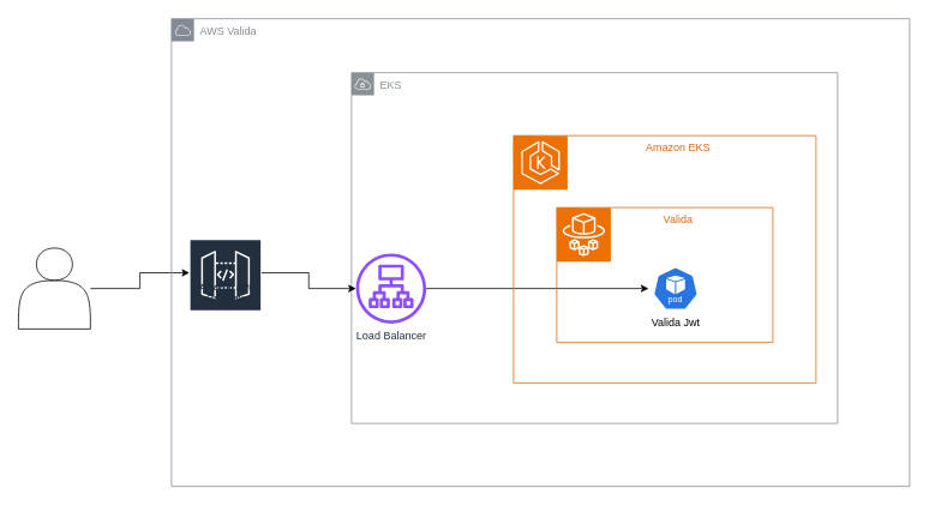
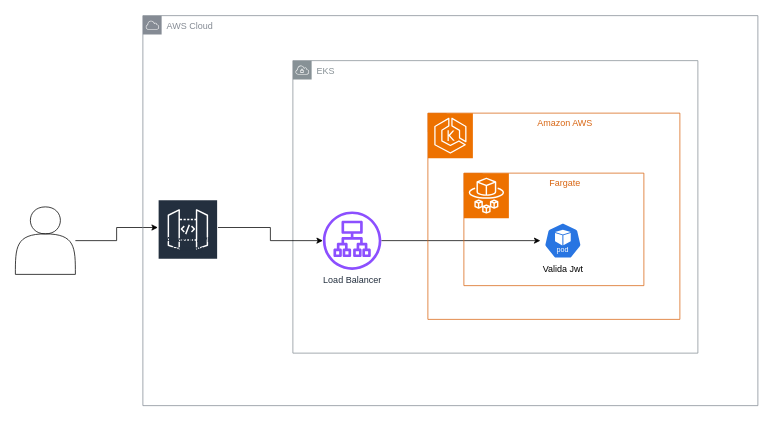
  <mxCell id="0" />
  <mxCell id="1" parent="0" />
  <mxCell id="2" value="EKS" style="sketch=0;outlineConnect=0;gradientColor=none;html=1;whiteSpace=wrap;fontSize=12;fontStyle=0;shape=mxgraph.aws4.group;grIcon=mxgraph.aws4.group_vpc;strokeColor=#879196;fillColor=none;verticalAlign=top;align=left;spacingLeft=30;fontColor=#879196;dashed=0;" vertex="1" parent="1"><mxGeometry x="390" y="80" width="540" height="390" as="geometry" /></mxCell>
  <mxCell id="3" style="edgeStyle=orthogonalEdgeStyle;rounded=0;orthogonalLoop=1;jettySize=auto;html=1;" edge="1" parent="1" source="4" target="8"><mxGeometry relative="1" as="geometry"><mxPoint x="270" y="320" as="targetPoint" /></mxGeometry></mxCell>
  <mxCell id="4" value="Amazon API Gateway" style="sketch=0;outlineConnect=0;fontColor=#232F3E;gradientColor=none;strokeColor=#ffffff;fillColor=#232F3E;dashed=0;verticalLabelPosition=middle;verticalAlign=bottom;align=center;html=1;whiteSpace=wrap;fontSize=10;fontStyle=1;spacing=3;shape=mxgraph.aws4.productIcon;prIcon=mxgraph.aws4.api_gateway;" parent="1" vertex="1"><mxGeometry x="210" y="265" width="80" height="75" as="geometry" /></mxCell>
  <mxCell id="5" style="edgeStyle=orthogonalEdgeStyle;rounded=0;orthogonalLoop=1;jettySize=auto;html=1;" edge="1" parent="1" source="6" target="4"><mxGeometry relative="1" as="geometry" /></mxCell>
  <mxCell id="6" value="" style="shape=actor;whiteSpace=wrap;html=1;" vertex="1" parent="1"><mxGeometry x="20" y="275" width="80" height="90" as="geometry" /></mxCell>
  <mxCell id="7" style="edgeStyle=orthogonalEdgeStyle;rounded=0;orthogonalLoop=1;jettySize=auto;html=1;" edge="1" parent="1" source="8" target="13"><mxGeometry relative="1" as="geometry" /></mxCell>
- <mxCell id="8" value="Load Balancer" style="sketch=0;outlineConnect=0;fontColor=#232F3E;gradientColor=none;fillColor=#8C4FFF;strokeColor=none;dashed=0;verticalLabelPosition=bottom;verticalAlign=top;align=center;html=1;fontSize=12;fontStyle=0;aspect=fixed;pointerEvents=1;shape=mxgraph.aws4.application_load_balancer;" vertex="1" parent="1"><mxGeometry x="395" y="281" width="78" height="78" as="geometry" /></mxCell>
- <mxCell id="9" value="Amazon EKS" style="points=[[0,0],[0.25,0],[0.5,0],[0.75,0],[1,0],[1,0.25],[1,0.5],[1,0.75],[1,1],[0.75,1],[0.5,1],[0.25,1],[0,1],[0,0.75],[0,0.5],[0,0.25]];outlineConnect=0;gradientColor=none;html=1;whiteSpace=wrap;fontSize=12;fontStyle=0;container=1;pointerEvents=0;collapsible=0;recursiveResize=0;shape=mxgraph.aws4.group;grIcon=mxgraph.aws4.group_ec2_instance_contents;strokeColor=#D86613;fillColor=none;verticalAlign=top;align=center;spacingLeft=30;fontColor=#D86613;dashed=0;" vertex="1" parent="1"><mxGeometry x="570" y="150" width="336" height="275" as="geometry" /></mxCell>
+ <mxCell id="8" value="Load Balancer" style="sketch=0;outlineConnect=0;fontColor=#232F3E;gradientColor=none;fillColor=#8C4FFF;strokeColor=none;dashed=0;verticalLabelPosition=bottom;verticalAlign=top;align=center;html=1;fontSize=12;fontStyle=0;aspect=fixed;pointerEvents=1;shape=mxgraph.aws4.application_load_balancer;" vertex="1" parent="1"><mxGeometry x="430" y="281" width="78" height="78" as="geometry" /></mxCell>
+ <mxCell id="9" value="Amazon AWS" style="points=[[0,0],[0.25,0],[0.5,0],[0.75,0],[1,0],[1,0.25],[1,0.5],[1,0.75],[1,1],[0.75,1],[0.5,1],[0.25,1],[0,1],[0,0.75],[0,0.5],[0,0.25]];outlineConnect=0;gradientColor=none;html=1;whiteSpace=wrap;fontSize=12;fontStyle=0;container=1;pointerEvents=0;collapsible=0;recursiveResize=0;shape=mxgraph.aws4.group;grIcon=mxgraph.aws4.group_ec2_instance_contents;strokeColor=#D86613;fillColor=none;verticalAlign=top;align=center;spacingLeft=30;fontColor=#D86613;dashed=0;" vertex="1" parent="1"><mxGeometry x="570" y="150" width="336" height="275" as="geometry" /></mxCell>
  <mxCell id="10" value="" style="sketch=0;points=[[0,0,0],[0.25,0,0],[0.5,0,0],[0.75,0,0],[1,0,0],[0,1,0],[0.25,1,0],[0.5,1,0],[0.75,1,0],[1,1,0],[0,0.25,0],[0,0.5,0],[0,0.75,0],[1,0.25,0],[1,0.5,0],[1,0.75,0]];outlineConnect=0;fontColor=#232F3E;fillColor=#ED7100;strokeColor=#ffffff;dashed=0;verticalLabelPosition=bottom;verticalAlign=top;align=center;html=1;fontSize=12;fontStyle=0;aspect=fixed;shape=mxgraph.aws4.resourceIcon;resIcon=mxgraph.aws4.eks;" vertex="1" parent="9"><mxGeometry width="60" height="60" as="geometry" /></mxCell>
- <mxCell id="11" value="Valida" style="points=[[0,0],[0.25,0],[0.5,0],[0.75,0],[1,0],[1,0.25],[1,0.5],[1,0.75],[1,1],[0.75,1],[0.5,1],[0.25,1],[0,1],[0,0.75],[0,0.5],[0,0.25]];outlineConnect=0;gradientColor=none;html=1;whiteSpace=wrap;fontSize=12;fontStyle=0;container=1;pointerEvents=0;collapsible=0;recursiveResize=0;shape=mxgraph.aws4.group;grIcon=mxgraph.aws4.group_ec2_instance_contents;strokeColor=#D86613;fillColor=none;verticalAlign=top;align=center;spacingLeft=30;fontColor=#D86613;dashed=0;" vertex="1" parent="9"><mxGeometry x="48" y="80" width="240" height="150" as="geometry" /></mxCell>
+ <mxCell id="11" value="Fargate" style="points=[[0,0],[0.25,0],[0.5,0],[0.75,0],[1,0],[1,0.25],[1,0.5],[1,0.75],[1,1],[0.75,1],[0.5,1],[0.25,1],[0,1],[0,0.75],[0,0.5],[0,0.25]];outlineConnect=0;gradientColor=none;html=1;whiteSpace=wrap;fontSize=12;fontStyle=0;container=1;pointerEvents=0;collapsible=0;recursiveResize=0;shape=mxgraph.aws4.group;grIcon=mxgraph.aws4.group_ec2_instance_contents;strokeColor=#D86613;fillColor=none;verticalAlign=top;align=center;spacingLeft=30;fontColor=#D86613;dashed=0;" vertex="1" parent="9"><mxGeometry x="48" y="80" width="240" height="150" as="geometry" /></mxCell>
  <mxCell id="12" value="" style="sketch=0;points=[[0,0,0],[0.25,0,0],[0.5,0,0],[0.75,0,0],[1,0,0],[0,1,0],[0.25,1,0],[0.5,1,0],[0.75,1,0],[1,1,0],[0,0.25,0],[0,0.5,0],[0,0.75,0],[1,0.25,0],[1,0.5,0],[1,0.75,0]];outlineConnect=0;fontColor=#232F3E;fillColor=#ED7100;strokeColor=#ffffff;dashed=0;verticalLabelPosition=bottom;verticalAlign=top;align=center;html=1;fontSize=12;fontStyle=0;aspect=fixed;shape=mxgraph.aws4.resourceIcon;resIcon=mxgraph.aws4.fargate;" vertex="1" parent="11"><mxGeometry width="60" height="60" as="geometry" /></mxCell>
  <mxCell id="13" value="Valida Jwt" style="aspect=fixed;sketch=0;html=1;dashed=0;whitespace=wrap;verticalLabelPosition=bottom;verticalAlign=top;fillColor=#2875E2;strokeColor=#ffffff;points=[[0.005,0.63,0],[0.1,0.2,0],[0.9,0.2,0],[0.5,0,0],[0.995,0.63,0],[0.72,0.99,0],[0.5,1,0],[0.28,0.99,0]];shape=mxgraph.kubernetes.icon2;kubernetesLabel=1;prIcon=pod" vertex="1" parent="11"><mxGeometry x="102" y="66" width="60" height="48" as="geometry" /></mxCell>
- <mxCell id="14" value="AWS Valida" style="sketch=0;outlineConnect=0;gradientColor=none;html=1;whiteSpace=wrap;fontSize=12;fontStyle=0;shape=mxgraph.aws4.group;grIcon=mxgraph.aws4.group_aws_cloud;strokeColor=#858B94;fillColor=none;verticalAlign=top;align=left;spacingLeft=30;fontColor=#858B94;dashed=0;" vertex="1" parent="1"><mxGeometry x="190" y="20" width="820" height="520" as="geometry" /></mxCell>
+ <mxCell id="14" value="AWS Cloud" style="sketch=0;outlineConnect=0;gradientColor=none;html=1;whiteSpace=wrap;fontSize=12;fontStyle=0;shape=mxgraph.aws4.group;grIcon=mxgraph.aws4.group_aws_cloud;strokeColor=#858B94;fillColor=none;verticalAlign=top;align=left;spacingLeft=30;fontColor=#858B94;dashed=0;" vertex="1" parent="1"><mxGeometry x="190" y="20" width="820" height="520" as="geometry" /></mxCell>
